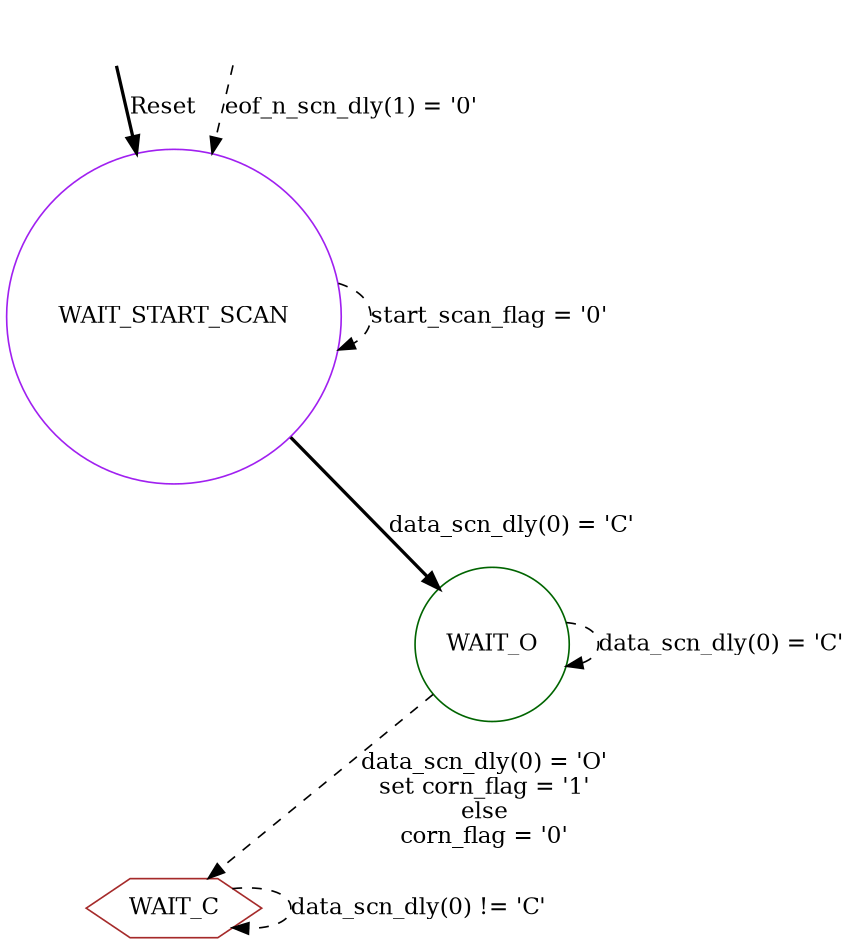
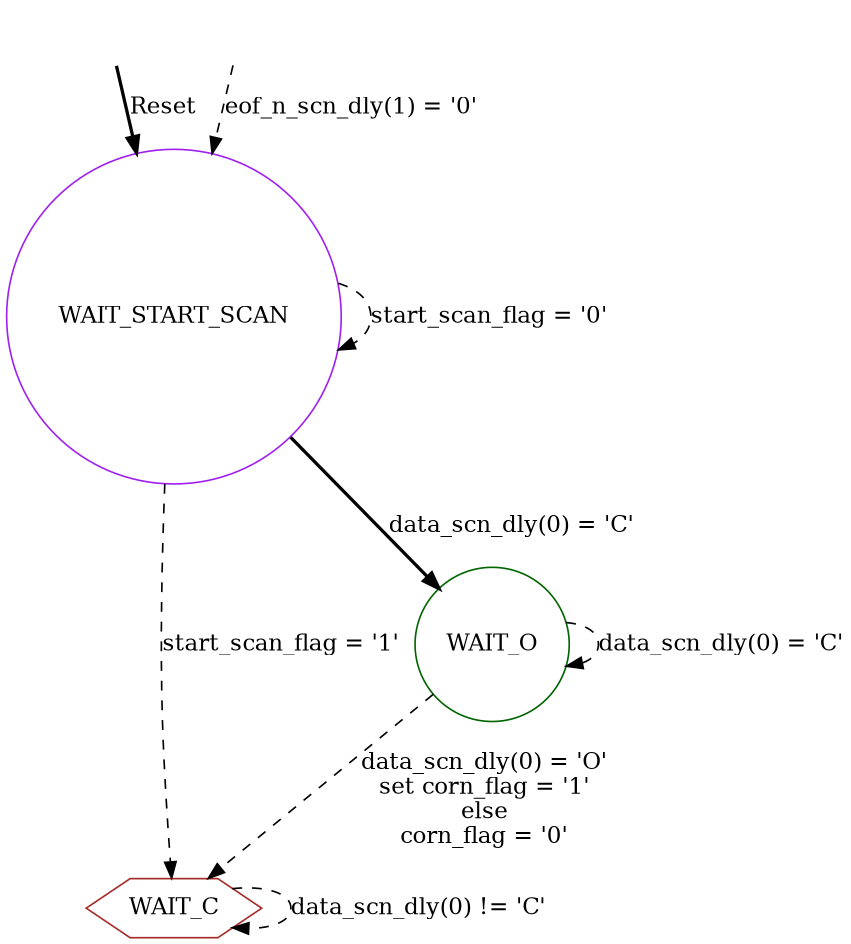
  digraph {
    rankdir=UD
    edge [style=dashed]
    reset [style=invis]
    WAIT_START_SCAN [color=purple shape=circle]
    WAIT_C [color=brown shape=hexagon]
    WAIT_O [color=darkgreen shape=circle]
    eof [style=invis]
    reset -> WAIT_START_SCAN [label=Reset style=bold]
    WAIT_START_SCAN -> WAIT_START_SCAN [label="start_scan_flag = '0'"]
+   WAIT_START_SCAN -> WAIT_C [label="start_scan_flag = '1'"]
    WAIT_START_SCAN -> WAIT_O [label="data_scn_dly(0) = 'C'" style=bold]
    WAIT_C -> WAIT_C [label="data_scn_dly(0) != 'C'"]
    WAIT_O -> WAIT_C [label="data_scn_dly(0) = 'O'\nset corn_flag = '1'\nelse\ncorn_flag = '0'"]
    WAIT_O -> WAIT_O [label="data_scn_dly(0) = 'C'"]
    eof -> WAIT_START_SCAN [label="eof_n_scn_dly(1) = '0'"]
  }
